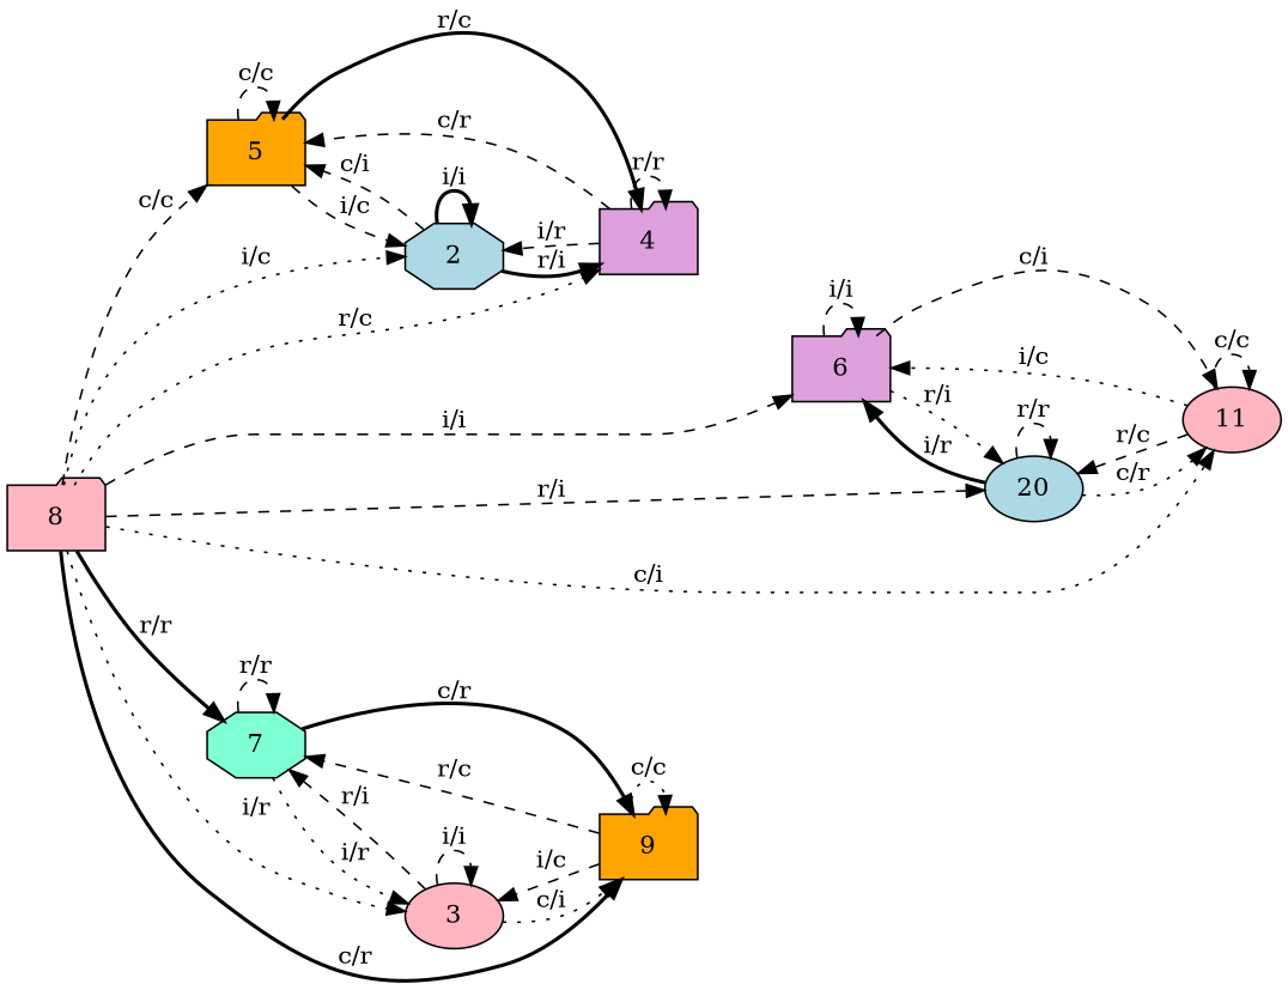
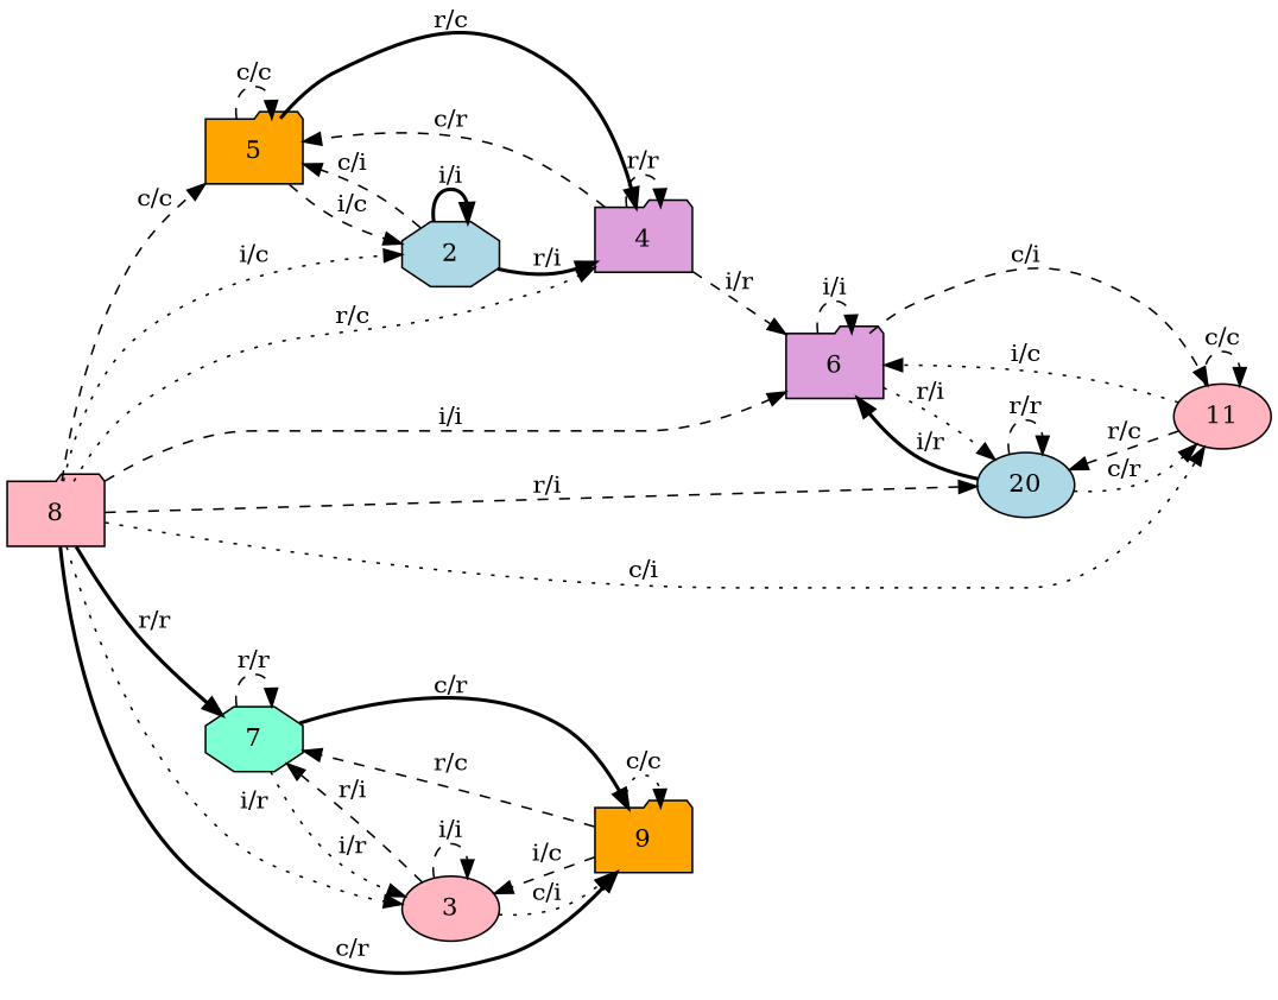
  digraph {
    rankdir=LR
    node [fillcolor=lightpink shape=folder style=filled]
    edge [style=dashed]
    8
    5 [fillcolor=orange]
    2 [fillcolor=lightblue shape=octagon]
    4 [fillcolor=plum]
    6 [fillcolor=plum]
    n6 [fillcolor=lightblue label=20 shape=ellipse]
    11 [shape=ellipse]
    7 [fillcolor=aquamarine shape=octagon]
    3 [shape=ellipse]
    9 [fillcolor=orange]
    8 -> 5 [label="c/c"]
    8 -> 2 [label="i/c" style=dotted]
    8 -> 4 [label="r/c" style=dotted]
    8 -> 6 [label="i/i"]
    8 -> n6 [label="r/i"]
    8 -> 11 [label="c/i" style=dotted]
    8 -> 7 [label="r/r" style=bold]
    8 -> 3 [label="i/r" style=dotted]
    8 -> 9 [label="c/r" style=bold]
    5 -> 5 [label="c/c"]
    5 -> 2 [label="i/c"]
    5 -> 4 [label="r/c" style=bold]
    2 -> 5 [label="c/i"]
    2 -> 2 [label="i/i" style=bold]
    2 -> 4 [label="r/i" style=bold]
    4 -> 5 [label="c/r"]
-   4 -> 2 [label="i/r"]
+   4 -> 6 [label="i/r"]
    4 -> 4 [label="r/r"]
    6 -> 6 [label="i/i"]
    6 -> n6 [label="r/i" style=dotted]
    6 -> 11 [label="c/i"]
    n6 -> 6 [label="i/r" style=bold]
    n6 -> n6 [label="r/r"]
    n6 -> 11 [label="c/r" style=dotted]
    11 -> 6 [label="i/c" style=dotted]
    11 -> n6 [label="r/c"]
    11 -> 11 [label="c/c"]
    7 -> 7 [label="r/r"]
    7 -> 3 [label="i/r" style=dotted]
    7 -> 9 [label="c/r" style=bold]
    3 -> 7 [label="r/i"]
    3 -> 3 [label="i/i"]
    3 -> 9 [label="c/i" style=dotted]
    9 -> 7 [label="r/c"]
    9 -> 3 [label="i/c"]
    9 -> 9 [label="c/c" style=dotted]
  }
